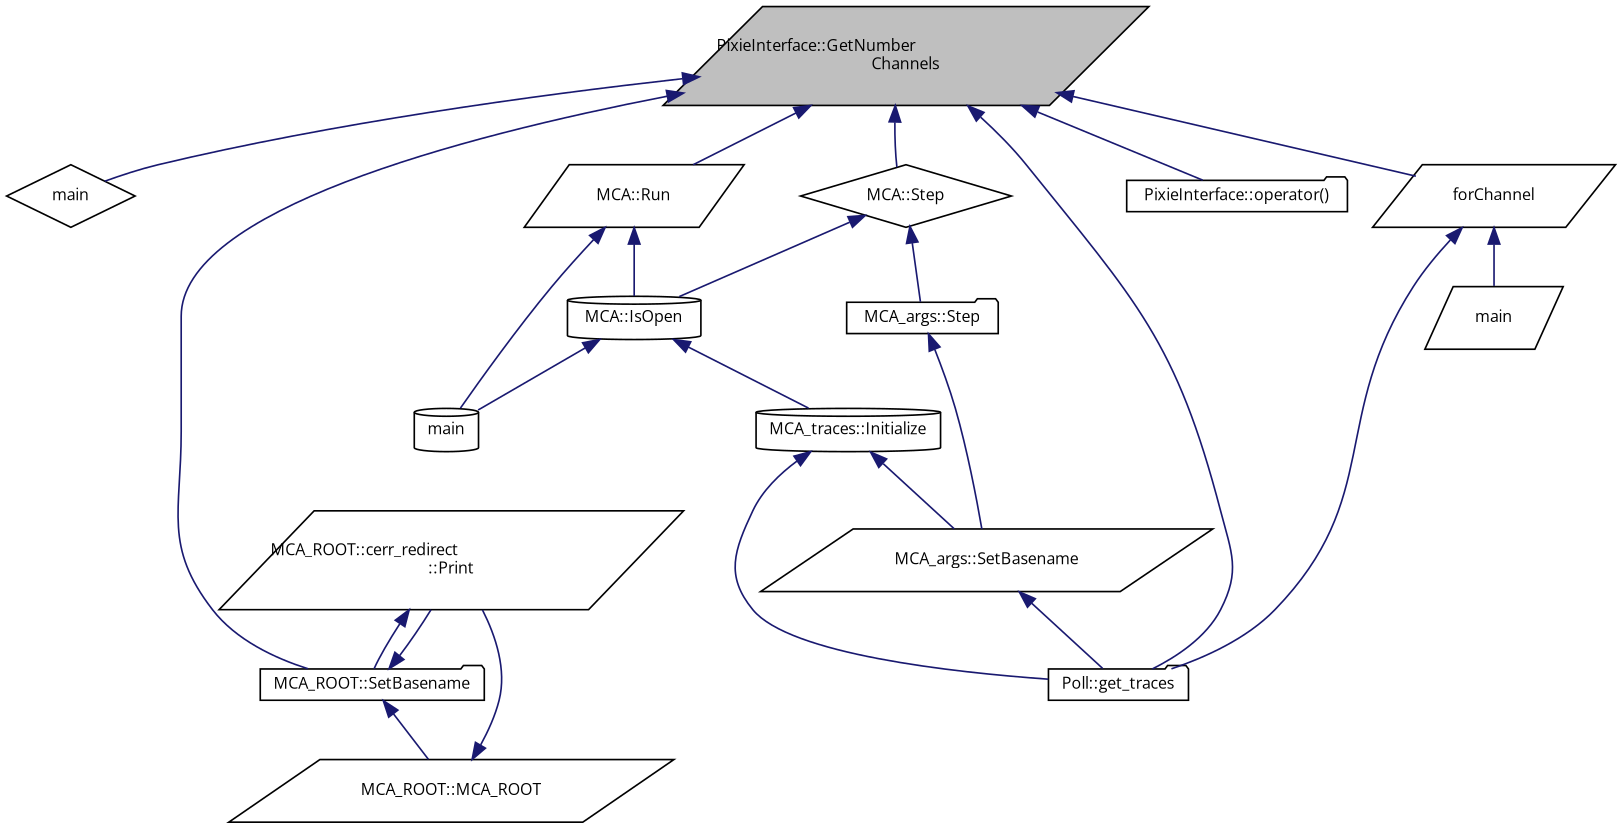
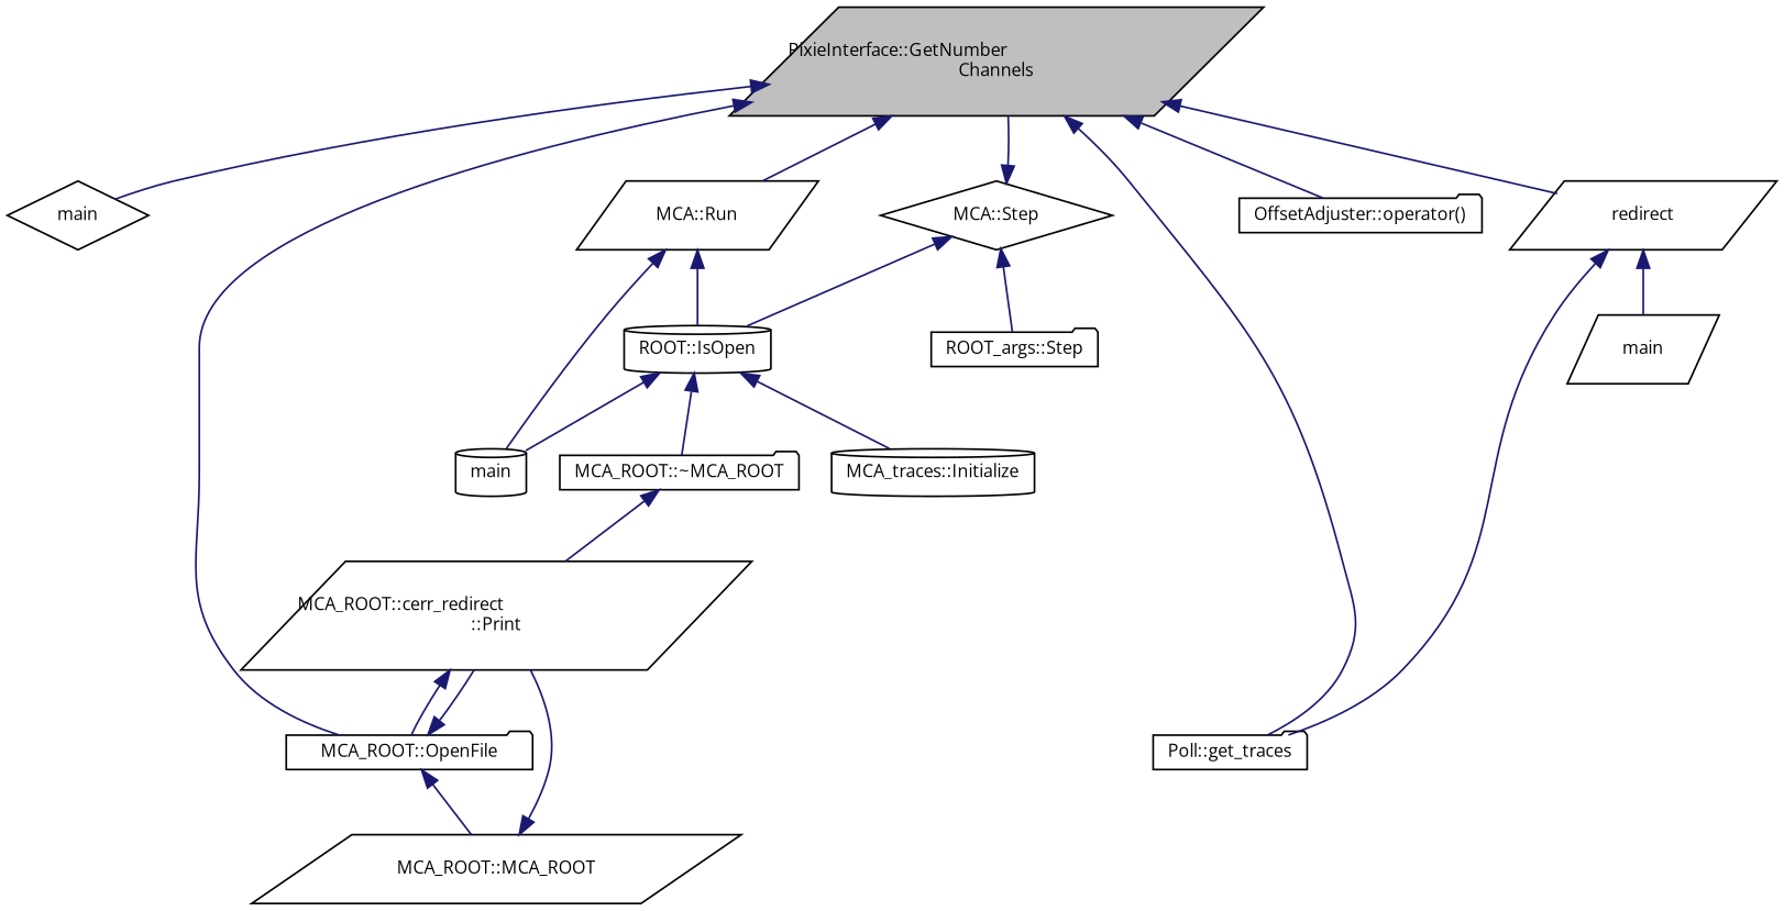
  digraph {
    fontname="Open Sans"
    rankdir=TB
    node [color=black fillcolor=white fontname="Open Sans" fontsize=10 shape=parallelogram style=filled]
    edge [color=midnightblue dir=back fontname="Open Sans" fontsize=10 labelfontname=Helvetica labelfontsize=10 style=solid]
    n1 [fillcolor=grey75 fontcolor=black height=0.2 label="PixieInterface::GetNumber\lChannels" width=0.4]
    n2 [height=0.2 label=main shape=diamond width=0.4]
    n3 [height=0.2 label="MCA::Run" width=0.4]
-   n4 [height=0.2 label="MCA_ROOT::SetBasename" shape=folder width=0.4]
+   n4 [height=0.2 label="MCA_ROOT::OpenFile" shape=folder width=0.4]
    n5 [height=0.2 label="Poll::get_traces" shape=folder width=0.4]
    n6 [height=0.2 label="MCA::Step" shape=diamond width=0.4]
-   n7 [height=0.2 label="PixieInterface::operator()" shape=folder width=0.4]
-   n8 [height=0.2 label=forChannel width=0.4]
-   n9 [height=0.2 label="MCA::IsOpen" shape=cylinder width=0.4]
+   n7 [height=0.2 label="OffsetAdjuster::operator()" shape=folder width=0.4]
+   n8 [height=0.2 label=redirect width=0.4]
+   n9 [height=0.2 label="ROOT::IsOpen" shape=cylinder width=0.4]
    n10 [height=0.2 label=main shape=cylinder width=0.4]
    n11 [height=0.2 label="MCA_ROOT::cerr_redirect\l::Print" width=0.4]
    n12 [height=0.2 label="MCA_ROOT::MCA_ROOT" width=0.4]
-   n13 [height=0.2 label="MCA_args::Step" shape=folder width=0.4]
+   n13 [height=0.2 label="ROOT_args::Step" shape=folder width=0.4]
    n14 [height=0.2 label=main width=0.4]
+   n15 [height=0.2 label="MCA_ROOT::~MCA_ROOT" shape=folder width=0.4]
    n16 [height=0.2 label="MCA_traces::Initialize" shape=cylinder width=0.4]
-   n17 [height=0.2 label="MCA_args::SetBasename" width=0.4]
    n1 -> n2
    n1 -> n3
    n1 -> n4
    n1 -> n5
-   n1 -> n6
+   n6 -> n1
    n1 -> n7
    n1 -> n8
    n3 -> n9
    n3 -> n10
    n4 -> n11
    n4 -> n12
    n6 -> n9
    n6 -> n13
    n8 -> n5
    n8 -> n14
    n9 -> n10
+   n9 -> n15
    n9 -> n16
    n11 -> n4
    n12 -> n11
-   n13 -> n17
-   n16 -> n5
-   n16 -> n17
-   n17 -> n5
+   n15 -> n11
  }
